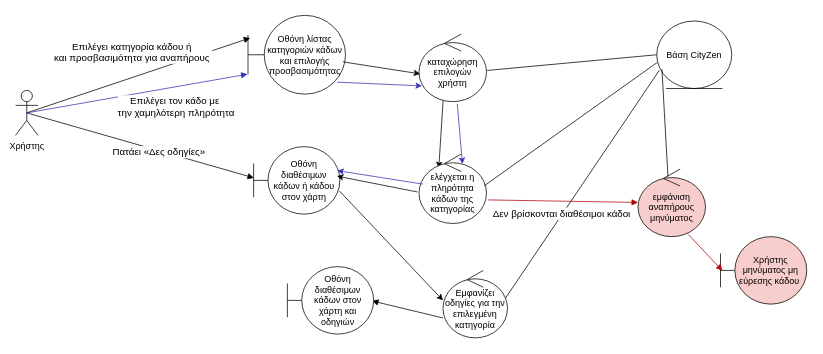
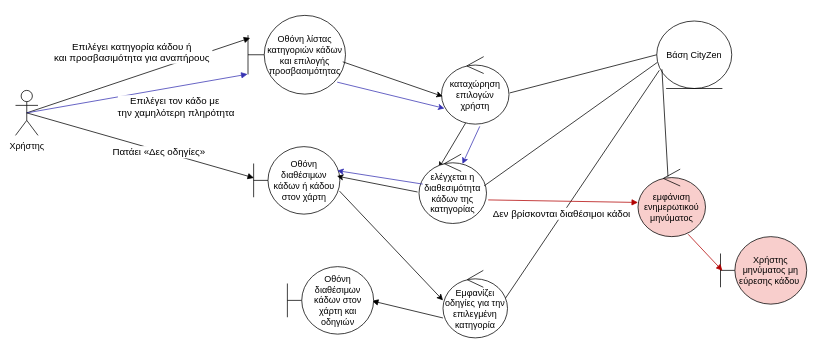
  <mxCell id="0" />
  <mxCell id="1" parent="0" />
  <mxCell id="2" value="Χρήστης&lt;div&gt;&lt;br&gt;&lt;/div&gt;" style="shape=umlActor;verticalLabelPosition=bottom;verticalAlign=top;html=1;outlineConnect=0;" vertex="1" parent="1"><mxGeometry x="20" y="120" width="30" height="60" as="geometry" /></mxCell>
  <mxCell id="3" value="Οθόνη λίστας κατηγοριών κάδων και επιλογής προσβασιμότητας" style="shape=umlBoundary;whiteSpace=wrap;html=1;" vertex="1" parent="1"><mxGeometry x="330" y="20" width="130" height="105" as="geometry" /></mxCell>
  <mxCell id="4" value="Οθόνη διαθέσιμων κάδων ή κάδου στον χάρτη" style="shape=umlBoundary;whiteSpace=wrap;html=1;" vertex="1" parent="1"><mxGeometry x="337.5" y="195" width="115" height="90" as="geometry" /></mxCell>
  <mxCell id="5" value="Εμφανίζει οδηγίες για την επιλεγμένη κατηγορία" style="ellipse;shape=umlControl;whiteSpace=wrap;html=1;" vertex="1" parent="1"><mxGeometry x="590" y="360" width="86" height="90" as="geometry" /></mxCell>
  <mxCell id="6" value="" style="html=1;verticalAlign=bottom;endArrow=block;curved=0;rounded=0;exitX=-0.001;exitY=0.705;exitDx=0;exitDy=0;exitPerimeter=0;entryX=0.981;entryY=0.508;entryDx=0;entryDy=0;entryPerimeter=0;" edge="1" parent="1" source="5" target="7"><mxGeometry width="80" relative="1" as="geometry"><mxPoint x="95" y="75" as="sourcePoint" /><mxPoint x="450" y="325" as="targetPoint" /></mxGeometry></mxCell>
  <mxCell id="7" value="Οθόνη διαθέσιμων κάδων στον χάρτη και οδηγιών" style="shape=umlBoundary;whiteSpace=wrap;html=1;" vertex="1" parent="1"><mxGeometry x="382.5" y="355" width="115" height="90" as="geometry" /></mxCell>
- <mxCell id="8" value="καταχώρηση επιλογών χρήστη" style="ellipse;shape=umlControl;whiteSpace=wrap;html=1;" vertex="1" parent="1"><mxGeometry x="558" y="45" width="90" height="90" as="geometry" /></mxCell>
+ <mxCell id="8" value="καταχώρηση επιλογών χρήστη" style="ellipse;shape=umlControl;whiteSpace=wrap;html=1;" vertex="1" parent="1"><mxGeometry x="588" y="75" width="90" height="90" as="geometry" /></mxCell>
  <mxCell id="9" value="Βάση CityZen" style="ellipse;shape=umlEntity;whiteSpace=wrap;html=1;" vertex="1" parent="1"><mxGeometry x="875" y="27.5" width="100" height="90" as="geometry" /></mxCell>
  <mxCell id="10" value="" style="endArrow=none;html=1;rounded=0;entryX=0;entryY=0.5;entryDx=0;entryDy=0;exitX=1.01;exitY=0.538;exitDx=0;exitDy=0;exitPerimeter=0;" edge="1" parent="1" source="8" target="9"><mxGeometry width="50" height="50" relative="1" as="geometry"><mxPoint x="637" y="76" as="sourcePoint" /><mxPoint x="914" y="-22" as="targetPoint" /></mxGeometry></mxCell>
  <mxCell id="11" value="" style="endArrow=none;html=1;rounded=0;entryX=0.034;entryY=0.731;entryDx=0;entryDy=0;exitX=0.97;exitY=0.41;exitDx=0;exitDy=0;exitPerimeter=0;entryPerimeter=0;" edge="1" parent="1" source="5" target="9"><mxGeometry width="50" height="50" relative="1" as="geometry"><mxPoint x="697" y="86" as="sourcePoint" /><mxPoint x="850" y="30" as="targetPoint" /></mxGeometry></mxCell>
  <mxCell id="12" value="" style="endArrow=classic;html=1;rounded=0;exitX=0.972;exitY=0.59;exitDx=0;exitDy=0;exitPerimeter=0;entryX=0.017;entryY=0.589;entryDx=0;entryDy=0;entryPerimeter=0;" edge="1" parent="1" source="3" target="8"><mxGeometry width="50" height="50" relative="1" as="geometry"><mxPoint x="580" y="285" as="sourcePoint" /><mxPoint x="630" y="235" as="targetPoint" /></mxGeometry></mxCell>
  <mxCell id="13" value="" style="endArrow=classic;html=1;rounded=0;exitX=0.357;exitY=0.984;exitDx=0;exitDy=0;exitPerimeter=0;entryX=0.293;entryY=0.202;entryDx=0;entryDy=0;entryPerimeter=0;" edge="1" parent="1" source="8" target="14"><mxGeometry width="50" height="50" relative="1" as="geometry"><mxPoint x="466" y="92" as="sourcePoint" /><mxPoint x="540" y="165" as="targetPoint" /></mxGeometry></mxCell>
- <mxCell id="14" value="ελέγχεται η πληρότητα κάδων της κατηγορίας" style="ellipse;shape=umlControl;whiteSpace=wrap;html=1;" vertex="1" parent="1"><mxGeometry x="558" y="205" width="90" height="92.5" as="geometry" /></mxCell>
+ <mxCell id="14" value="ελέγχεται η διαθεσιμότητα κάδων της κατηγορίας" style="ellipse;shape=umlControl;whiteSpace=wrap;html=1;" vertex="1" parent="1"><mxGeometry x="558" y="205" width="90" height="92.5" as="geometry" /></mxCell>
  <mxCell id="15" value="" style="endArrow=classic;html=1;rounded=0;exitX=-0.021;exitY=0.546;exitDx=0;exitDy=0;exitPerimeter=0;entryX=0.966;entryY=0.437;entryDx=0;entryDy=0;entryPerimeter=0;" edge="1" parent="1" source="14" target="4"><mxGeometry width="50" height="50" relative="1" as="geometry"><mxPoint x="455" y="220" as="sourcePoint" /><mxPoint x="626" y="331" as="targetPoint" /></mxGeometry></mxCell>
  <mxCell id="16" value="&lt;font style=&quot;font-size: 13px;&quot;&gt;Δεν βρίσκονται διαθέσιμοι κάδοι&lt;/font&gt;" style="html=1;verticalAlign=bottom;endArrow=block;curved=0;rounded=0;fillColor=#e51400;strokeColor=#B20000;exitX=1.025;exitY=0.66;exitDx=0;exitDy=0;exitPerimeter=0;" edge="1" parent="1" source="14" target="23"><mxGeometry x="-0.019" y="-28" width="80" relative="1" as="geometry"><mxPoint x="696" y="527" as="sourcePoint" /><mxPoint x="860" y="285" as="targetPoint" /><mxPoint y="-1" as="offset" /></mxGeometry></mxCell>
  <mxCell id="17" value="Χρήστης μηνύματος μη εύρεσης κάδου&amp;nbsp;" style="shape=umlBoundary;whiteSpace=wrap;html=1;fillColor=#F8CECC;" vertex="1" parent="1"><mxGeometry x="960" y="315" width="115" height="90" as="geometry" /></mxCell>
  <mxCell id="18" value="" style="endArrow=none;html=1;rounded=0;exitX=0.966;exitY=0.457;exitDx=0;exitDy=0;exitPerimeter=0;entryX=0.008;entryY=0.613;entryDx=0;entryDy=0;entryPerimeter=0;" edge="1" parent="1" source="14" target="9"><mxGeometry width="50" height="50" relative="1" as="geometry"><mxPoint x="661" y="95" as="sourcePoint" /><mxPoint x="890" y="45" as="targetPoint" /></mxGeometry></mxCell>
  <mxCell id="19" value="&lt;font style=&quot;font-size: 13px;&quot;&gt;Επιλέγει κατηγορία κάδου ή&lt;/font&gt;&lt;div&gt;&lt;font style=&quot;font-size: 13px;&quot;&gt;&amp;nbsp;και προσβασιμότητα για αναπήρους&amp;nbsp;&lt;/font&gt;&lt;/div&gt;" style="html=1;verticalAlign=bottom;endArrow=block;curved=0;rounded=0;exitX=0.5;exitY=0.5;exitDx=0;exitDy=0;exitPerimeter=0;entryX=0.022;entryY=0.287;entryDx=0;entryDy=0;entryPerimeter=0;" edge="1" parent="1" source="2" target="3"><mxGeometry x="-0.024" y="15" width="80" relative="1" as="geometry"><mxPoint x="50" y="135" as="sourcePoint" /><mxPoint x="330" y="54" as="targetPoint" /><mxPoint as="offset" /></mxGeometry></mxCell>
  <mxCell id="20" value="&lt;font style=&quot;font-size: 13px;&quot;&gt;Επιλέγει τον κάδο με&amp;nbsp;&lt;/font&gt;&lt;div&gt;&lt;font style=&quot;font-size: 13px;&quot;&gt;την χαμηλότερη πληρότητα&lt;/font&gt;&lt;/div&gt;" style="html=1;verticalAlign=bottom;endArrow=block;curved=0;rounded=0;fillColor=#e51400;strokeColor=#3632B2;exitX=0.5;exitY=0.5;exitDx=0;exitDy=0;exitPerimeter=0;entryX=-0.005;entryY=0.747;entryDx=0;entryDy=0;entryPerimeter=0;" edge="1" parent="1" source="2" target="3"><mxGeometry x="0.3" y="-44" width="80" relative="1" as="geometry"><mxPoint x="50" y="75" as="sourcePoint" /><mxPoint x="261" y="70" as="targetPoint" /><mxPoint as="offset" /></mxGeometry></mxCell>
  <mxCell id="21" value="&lt;font style=&quot;font-size: 13px;&quot;&gt;Πατάει&amp;nbsp;&lt;span style=&quot;background-color: light-dark(#ffffff, var(--ge-dark-color, #121212));&quot;&gt;«Δες οδηγίες»&lt;/span&gt;&lt;/font&gt;" style="html=1;verticalAlign=bottom;endArrow=block;curved=0;rounded=0;exitX=0.5;exitY=0.5;exitDx=0;exitDy=0;exitPerimeter=0;entryX=0.004;entryY=0.463;entryDx=0;entryDy=0;entryPerimeter=0;" edge="1" parent="1" source="2" target="4"><mxGeometry x="0.179" y="-12" width="80" relative="1" as="geometry"><mxPoint x="73" y="51" as="sourcePoint" /><mxPoint x="339" y="80" as="targetPoint" /><mxPoint as="offset" /></mxGeometry></mxCell>
  <mxCell id="22" value="" style="endArrow=classic;html=1;rounded=0;exitX=0.996;exitY=0.659;exitDx=0;exitDy=0;exitPerimeter=0;entryX=0;entryY=0.444;entryDx=0;entryDy=0;entryPerimeter=0;" edge="1" parent="1" source="4" target="5"><mxGeometry width="50" height="50" relative="1" as="geometry"><mxPoint x="578" y="223" as="sourcePoint" /><mxPoint x="567" y="385" as="targetPoint" /></mxGeometry></mxCell>
- <mxCell id="23" value="εμφάνιση αναπήρους μηνύματος" style="ellipse;shape=umlControl;whiteSpace=wrap;html=1;fillColor=#F8CECC;" vertex="1" parent="1"><mxGeometry x="850" y="225" width="90" height="90" as="geometry" /></mxCell>
+ <mxCell id="23" value="εμφάνιση ενημερωτικού μηνύματος" style="ellipse;shape=umlControl;whiteSpace=wrap;html=1;fillColor=#F8CECC;" vertex="1" parent="1"><mxGeometry x="850" y="225" width="90" height="90" as="geometry" /></mxCell>
  <mxCell id="24" value="" style="endArrow=none;html=1;rounded=0;exitX=0.444;exitY=0.111;exitDx=0;exitDy=0;exitPerimeter=0;entryX=0.069;entryY=0.715;entryDx=0;entryDy=0;entryPerimeter=0;" edge="1" parent="1" source="23" target="9"><mxGeometry width="50" height="50" relative="1" as="geometry"><mxPoint x="655" y="247" as="sourcePoint" /><mxPoint x="911" y="93" as="targetPoint" /></mxGeometry></mxCell>
  <mxCell id="25" value="" style="html=1;verticalAlign=bottom;endArrow=block;curved=0;rounded=0;fillColor=#e51400;strokeColor=#B20000;exitX=0.743;exitY=0.965;exitDx=0;exitDy=0;exitPerimeter=0;entryX=0.022;entryY=0.505;entryDx=0;entryDy=0;entryPerimeter=0;" edge="1" parent="1" source="23" target="17"><mxGeometry x="-0.019" y="-28" width="80" relative="1" as="geometry"><mxPoint x="660" y="266" as="sourcePoint" /><mxPoint x="810" y="277" as="targetPoint" /><mxPoint y="-1" as="offset" /></mxGeometry></mxCell>
  <mxCell id="26" value="" style="endArrow=classic;html=1;rounded=0;entryX=0.044;entryY=0.767;entryDx=0;entryDy=0;entryPerimeter=0;exitX=0.915;exitY=0.848;exitDx=0;exitDy=0;exitPerimeter=0;strokeColor=#3632B2;" edge="1" parent="1" source="3" target="8"><mxGeometry width="50" height="50" relative="1" as="geometry"><mxPoint x="466" y="92" as="sourcePoint" /><mxPoint x="570" y="108" as="targetPoint" /></mxGeometry></mxCell>
  <mxCell id="27" value="" style="endArrow=classic;html=1;rounded=0;entryX=0.644;entryY=0.141;entryDx=0;entryDy=0;entryPerimeter=0;exitX=0.567;exitY=1.033;exitDx=0;exitDy=0;exitPerimeter=0;strokeColor=#3632B2;" edge="1" parent="1" source="8" target="14"><mxGeometry width="50" height="50" relative="1" as="geometry"><mxPoint x="459" y="119" as="sourcePoint" /><mxPoint x="572" y="124" as="targetPoint" /></mxGeometry></mxCell>
  <mxCell id="28" value="" style="endArrow=classic;html=1;rounded=0;entryX=0.97;entryY=0.356;entryDx=0;entryDy=0;entryPerimeter=0;exitX=0.056;exitY=0.432;exitDx=0;exitDy=0;exitPerimeter=0;strokeColor=#3632B2;" edge="1" parent="1" source="14" target="4"><mxGeometry width="50" height="50" relative="1" as="geometry"><mxPoint x="619" y="148" as="sourcePoint" /><mxPoint x="626" y="228" as="targetPoint" /></mxGeometry></mxCell>
